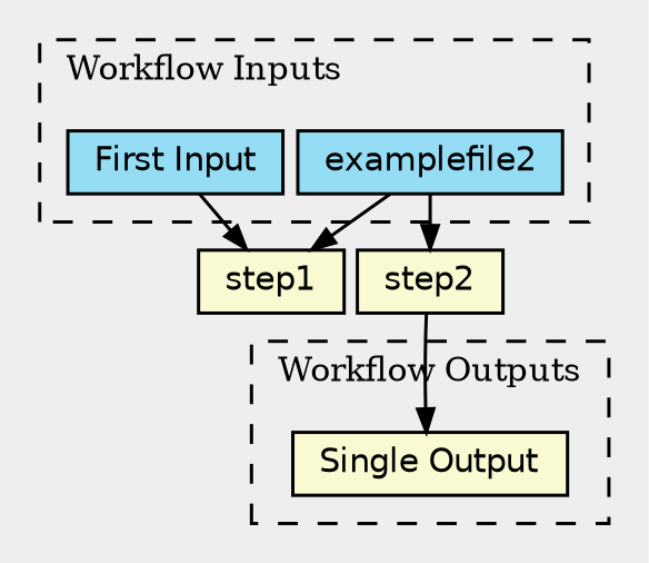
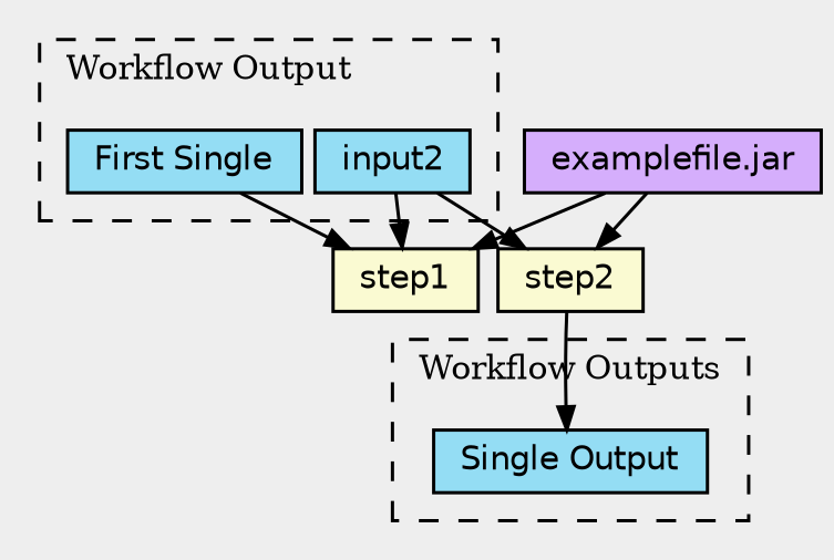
  digraph {
    bgcolor="#eeeeee"
    clusterrank=local
    color=black
    fontsize=10
    labeljust=left
    nodesep=0.05
    ranksep=0.22
    node [color=black fillcolor="#94DDF4" fontcolor=black fontname=Helvetica fontsize=10 shape=record style=filled]
    edge [arrowsize=0.7 color=black fontcolor=black fontname=Helvetica fontsize=8]
-   input2 [height=0 width=0 label=examplefile2]
-   n2 [height=0 label="First Input" width=0]
-   n3 [fillcolor=lightgoldenrodyellow height=0 label="Single Output" width=0]
+   input2 [height=0 width=0]
+   n2 [height=0 label="First Single" width=0]
+   n3 [height=0 label="Single Output" width=0]
    step1 [fillcolor=lightgoldenrodyellow height=0 width=0]
    step2 [fillcolor=lightgoldenrodyellow height=0 width=0]
+   n6 [fillcolor="#D5AEFC" height=0 label="examplefile.jar" width=0]
    subgraph cluster_1 {
-     label="Workflow Inputs"
+     label="Workflow Output"
      rank=same
      style=dashed
      input2
      n2
    }
    subgraph cluster_2 {
      label="Workflow Outputs"
      rank=same
      style=dashed
      n3
    }
    input2 -> step1
    input2 -> step2
    n2 -> step1
    step1 -> n3 [style=invis]
    step2 -> n3
    step2 -> n3 [style=invis]
+   n6 -> n3 [style=invis]
+   n6 -> step1
+   n6 -> step2
  }
